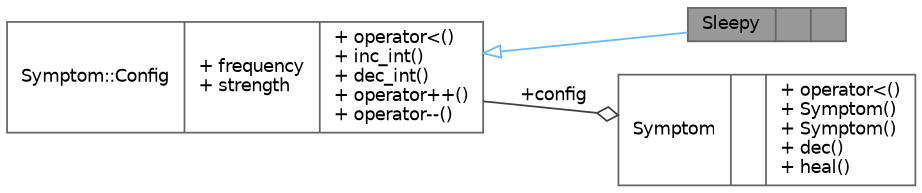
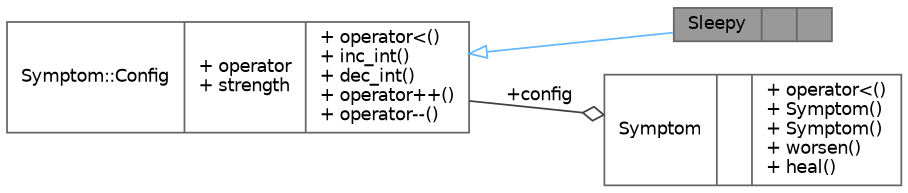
  digraph {
    rankdir=LR
    node [color=gray40 fillcolor=white fontname=Helvetica fontsize=10 shape=record style=filled]
    edge [fontname=Helvetica fontsize=10 labelfontname=Helvetica labelfontsize=10 style=solid]
    n1 [fillcolor=grey60 fontcolor=black height=0.2 label="{Sleepy\n||}" width=0.4]
-   n2 [height=0.2 label="{Symptom\n||+ operator\<()\l+ Symptom()\l+ Symptom()\l+ dec()\l+ heal()\l}" width=0.4]
-   n3 [height=0.2 label="{Symptom::Config\n|+ frequency\l+ strength\l|+ operator\<()\l+ inc_int()\l+ dec_int()\l+ operator++()\l+ operator--()\l}" width=0.4]
+   n2 [height=0.2 label="{Symptom\n||+ operator\<()\l+ Symptom()\l+ Symptom()\l+ worsen()\l+ heal()\l}" width=0.4]
+   n3 [height=0.2 label="{Symptom::Config\n|+ operator\l+ strength\l|+ operator\<()\l+ inc_int()\l+ dec_int()\l+ operator++()\l+ operator--()\l}" width=0.4]
    n3 -> n1 [arrowtail=onormal color=steelblue1 dir=back]
    n3 -> n2 [arrowhead=odiamond color=grey25 label=" +config"]
  }
